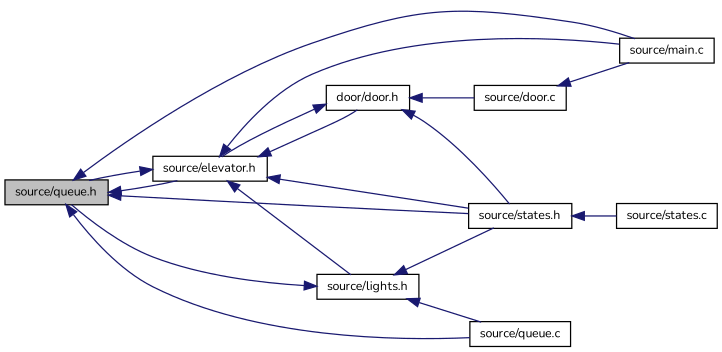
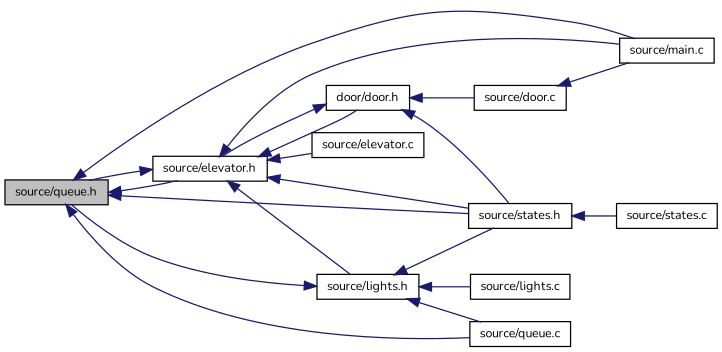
  digraph {
    fontname=Nunito
    rankdir=LR
    node [color=black fillcolor=white fontname=Nunito fontsize=10 shape=record style=filled]
    edge [color=midnightblue dir=back fontname=Nunito fontsize=10 labelfontname=Helvetica labelfontsize=10 style=solid]
    n1 [fillcolor=grey75 fontcolor=black height=0.2 label="source/queue.h" width=0.4]
    n2 [height=0.2 label="source/elevator.h" width=0.4]
    n3 [height=0.2 label="source/states.h" width=0.4]
    n4 [height=0.2 label="source/main.c" width=0.4]
    n5 [height=0.2 label="source/queue.c" width=0.4]
    n6 [height=0.2 label="door/door.h" width=0.4]
    n7 [height=0.2 label="source/lights.h" width=0.4]
+   n8 [height=0.2 label="source/elevator.c" width=0.4]
    n9 [height=0.2 label="source/states.c" width=0.4]
    n10 [height=0.2 label="source/door.c" width=0.4]
+   n11 [height=0.2 label="source/lights.c" width=0.4]
    n1 -> n2
    n1 -> n3
    n1 -> n4
    n1 -> n5
    n2 -> n1
    n2 -> n3
    n2 -> n4
    n2 -> n6
    n2 -> n7
+   n2 -> n8
    n3 -> n9
    n6 -> n2
    n6 -> n3
    n6 -> n10
    n7 -> n1
    n7 -> n3
    n7 -> n5
+   n7 -> n11
    n10 -> n4
  }
